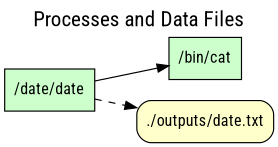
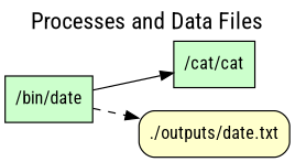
  digraph {
    fontname="Roboto Condensed"
    fontsize=18
    label="Processes and Data Files"
    labelloc=t
    rankdir=LR
    node [fillcolor="#CCFFCC" fontname="Roboto Condensed" peripheries=1 shape=box style=filled]
    edge [fontname="Roboto Condensed"]
-   n1 [label="/bin/cat"]
-   n2 [label="/date/date"]
+   n1 [label="/cat/cat"]
+   n2 [label="/bin/date"]
    n3 [fillcolor="#FFFFCC" label="./outputs/date.txt" style="rounded,filled"]
    n2 -> n1 [style=solid]
    n2 -> n3 [style=dashed]
  }
